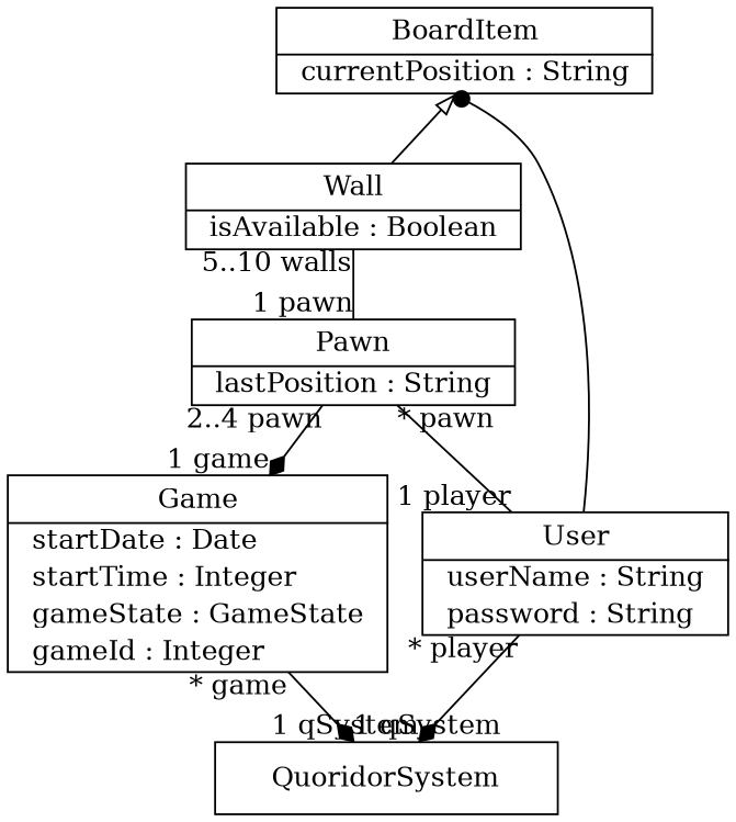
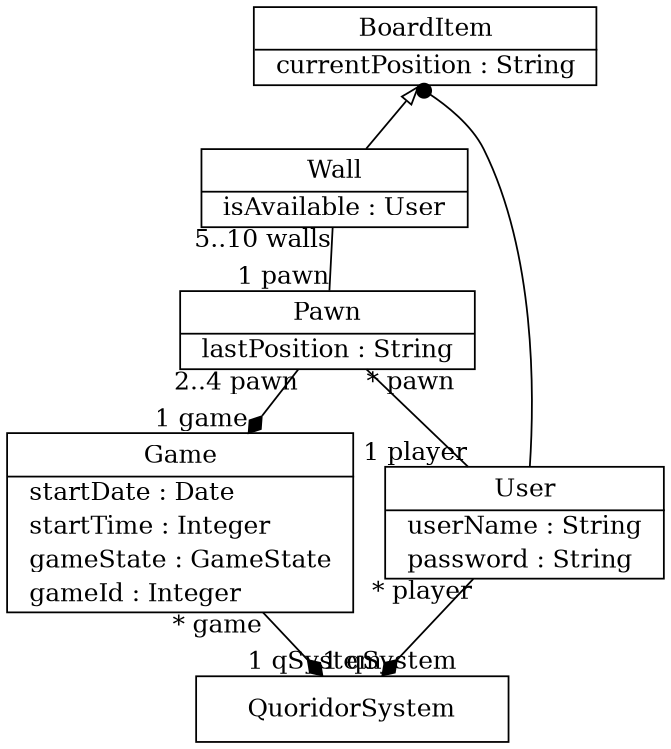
  digraph {
    rankdir=BT
    node [margin=0 shape=plaintext]
    edge [dir=back]
    n1 [label=<<table border="1" cellspacing="0" cellborder="0" cellpadding="10"><tr><td>    QuoridorSystem    </td></tr></table>>]
    n2 [label=<<table border="1" cellspacing="0" cellborder="0" cellpadding="2"><tr><td cellpadding="4">    User    </td></tr><hr/><tr><td align="left" href="" title="String userName&#13;">  userName : String  </td></tr><tr><td align="left" href="" title="String password&#13;">  password : String  </td></tr></table>>]
    n3 [label=<<table border="1" cellspacing="0" cellborder="0" cellpadding="2"><tr><td cellpadding="4">    Game    </td></tr><hr/><tr><td align="left" href="" title="Date startDate&#13;">  startDate : Date  </td></tr><tr><td align="left" href="" title="Time startTime&#13;">  startTime : Integer  </td></tr><tr><td align="left" href="" title="GameState gameState&#13;">  gameState : GameState  </td></tr><tr><td align="left" href="" title="Integer gameId&#13;">  gameId : Integer  </td></tr></table>>]
    n4 [label=<<table border="1" cellspacing="0" cellborder="0" cellpadding="2"><tr><td cellpadding="4">    Pawn    </td></tr><hr/><tr><td align="left" href="" title="String lastPosition&#13;">  lastPosition : String  </td></tr></table>>]
    n5 [label=<<table border="1" cellspacing="0" cellborder="0" cellpadding="2"><tr><td cellpadding="4">    BoardItem    </td></tr><hr/><tr><td align="left" href="" title="String currentPosition&#13;">  currentPosition : String  </td></tr></table>>]
-   n6 [label=<<table border="1" cellspacing="0" cellborder="0" cellpadding="2"><tr><td cellpadding="4">    Wall    </td></tr><hr/><tr><td align="left" href="" title="Boolean isAvailable&#13;">  isAvailable : Boolean  </td></tr></table>>]
+   n6 [label=<<table border="1" cellspacing="0" cellborder="0" cellpadding="2"><tr><td cellpadding="4">    Wall    </td></tr><hr/><tr><td align="left" href="" title="Boolean isAvailable&#13;">  isAvailable : User  </td></tr></table>>]
    n1 -> n2 [arrowtail=diamond headlabel="* player" taillabel="1 qSystem"]
    n1 -> n3 [arrowtail=diamond headlabel="* game" taillabel="1 qSystem"]
    n2 -> n4 [dir=none headlabel="* pawn" taillabel="1 player"]
    n2 -> n5 [arrowhead=dot samehead=gen dir=""]
    n3 -> n4 [arrowtail=diamond headlabel="2..4 pawn" taillabel="1 game"]
    n4 -> n6 [dir=none headlabel="5..10 walls" taillabel="1 pawn"]
    n6 -> n5 [arrowhead=onormal samehead=gen dir=""]
  }
